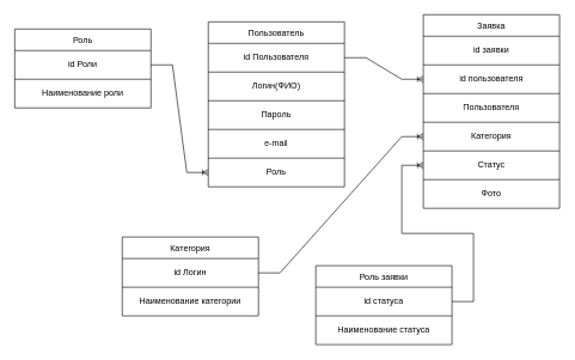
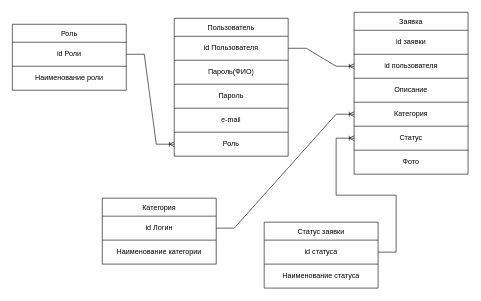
  <mxCell id="0" />
  <mxCell id="1" parent="0" />
  <mxCell id="2" value="Пользователь" style="shape=table;startSize=30;container=1;collapsible=0;childLayout=tableLayout;" vertex="1" parent="1"><mxGeometry x="290" y="30" width="190" height="230" as="geometry" /></mxCell>
  <mxCell id="3" value="" style="shape=tableRow;horizontal=0;startSize=0;swimlaneHead=0;swimlaneBody=0;strokeColor=inherit;top=0;left=0;bottom=0;right=0;collapsible=0;dropTarget=0;fillColor=none;points=[[0,0.5],[1,0.5]];portConstraint=eastwest;" vertex="1" parent="2"><mxGeometry y="30" width="190" height="40" as="geometry" /></mxCell>
  <mxCell id="4" value="id Пользователя" style="shape=partialRectangle;html=1;whiteSpace=wrap;connectable=0;strokeColor=inherit;overflow=hidden;fillColor=none;top=0;left=0;bottom=0;right=0;pointerEvents=1;" vertex="1" parent="3"><mxGeometry width="190" height="40" as="geometry"><mxRectangle width="190" height="40" as="alternateBounds" /></mxGeometry></mxCell>
  <mxCell id="5" value="" style="shape=tableRow;horizontal=0;startSize=0;swimlaneHead=0;swimlaneBody=0;strokeColor=inherit;top=0;left=0;bottom=0;right=0;collapsible=0;dropTarget=0;fillColor=none;points=[[0,0.5],[1,0.5]];portConstraint=eastwest;" vertex="1" parent="2"><mxGeometry y="70" width="190" height="40" as="geometry" /></mxCell>
- <mxCell id="6" value="Логин(ФИО)" style="shape=partialRectangle;html=1;whiteSpace=wrap;connectable=0;strokeColor=inherit;overflow=hidden;fillColor=none;top=0;left=0;bottom=0;right=0;pointerEvents=1;" vertex="1" parent="5"><mxGeometry width="190" height="40" as="geometry"><mxRectangle width="190" height="40" as="alternateBounds" /></mxGeometry></mxCell>
+ <mxCell id="6" value="Пароль(ФИО)" style="shape=partialRectangle;html=1;whiteSpace=wrap;connectable=0;strokeColor=inherit;overflow=hidden;fillColor=none;top=0;left=0;bottom=0;right=0;pointerEvents=1;" vertex="1" parent="5"><mxGeometry width="190" height="40" as="geometry"><mxRectangle width="190" height="40" as="alternateBounds" /></mxGeometry></mxCell>
  <mxCell id="7" value="" style="shape=tableRow;horizontal=0;startSize=0;swimlaneHead=0;swimlaneBody=0;strokeColor=inherit;top=0;left=0;bottom=0;right=0;collapsible=0;dropTarget=0;fillColor=none;points=[[0,0.5],[1,0.5]];portConstraint=eastwest;" vertex="1" parent="2"><mxGeometry y="110" width="190" height="40" as="geometry" /></mxCell>
  <mxCell id="8" value="Пароль" style="shape=partialRectangle;html=1;whiteSpace=wrap;connectable=0;strokeColor=inherit;overflow=hidden;fillColor=none;top=0;left=0;bottom=0;right=0;pointerEvents=1;" vertex="1" parent="7"><mxGeometry width="190" height="40" as="geometry"><mxRectangle width="190" height="40" as="alternateBounds" /></mxGeometry></mxCell>
  <mxCell id="9" value="" style="shape=tableRow;horizontal=0;startSize=0;swimlaneHead=0;swimlaneBody=0;strokeColor=inherit;top=0;left=0;bottom=0;right=0;collapsible=0;dropTarget=0;fillColor=none;points=[[0,0.5],[1,0.5]];portConstraint=eastwest;" vertex="1" parent="2"><mxGeometry y="150" width="190" height="40" as="geometry" /></mxCell>
  <mxCell id="10" value="e-mail" style="shape=partialRectangle;html=1;whiteSpace=wrap;connectable=0;strokeColor=inherit;overflow=hidden;fillColor=none;top=0;left=0;bottom=0;right=0;pointerEvents=1;" vertex="1" parent="9"><mxGeometry width="190" height="40" as="geometry"><mxRectangle width="190" height="40" as="alternateBounds" /></mxGeometry></mxCell>
  <mxCell id="11" value="" style="shape=tableRow;horizontal=0;startSize=0;swimlaneHead=0;swimlaneBody=0;strokeColor=inherit;top=0;left=0;bottom=0;right=0;collapsible=0;dropTarget=0;fillColor=none;points=[[0,0.5],[1,0.5]];portConstraint=eastwest;" vertex="1" parent="2"><mxGeometry y="190" width="190" height="40" as="geometry" /></mxCell>
  <mxCell id="12" value="Роль" style="shape=partialRectangle;html=1;whiteSpace=wrap;connectable=0;strokeColor=inherit;overflow=hidden;fillColor=none;top=0;left=0;bottom=0;right=0;pointerEvents=1;" vertex="1" parent="11"><mxGeometry width="190" height="40" as="geometry"><mxRectangle width="190" height="40" as="alternateBounds" /></mxGeometry></mxCell>
  <mxCell id="13" value="Роль" style="shape=table;startSize=30;container=1;collapsible=0;childLayout=tableLayout;" vertex="1" parent="1"><mxGeometry x="20" y="40" width="190" height="110" as="geometry" /></mxCell>
  <mxCell id="14" value="" style="shape=tableRow;horizontal=0;startSize=0;swimlaneHead=0;swimlaneBody=0;strokeColor=inherit;top=0;left=0;bottom=0;right=0;collapsible=0;dropTarget=0;fillColor=none;points=[[0,0.5],[1,0.5]];portConstraint=eastwest;" vertex="1" parent="13"><mxGeometry y="30" width="190" height="40" as="geometry" /></mxCell>
  <mxCell id="15" value="id Роли" style="shape=partialRectangle;html=1;whiteSpace=wrap;connectable=0;strokeColor=inherit;overflow=hidden;fillColor=none;top=0;left=0;bottom=0;right=0;pointerEvents=1;" vertex="1" parent="14"><mxGeometry width="190" height="40" as="geometry"><mxRectangle width="190" height="40" as="alternateBounds" /></mxGeometry></mxCell>
  <mxCell id="16" value="" style="shape=tableRow;horizontal=0;startSize=0;swimlaneHead=0;swimlaneBody=0;strokeColor=inherit;top=0;left=0;bottom=0;right=0;collapsible=0;dropTarget=0;fillColor=none;points=[[0,0.5],[1,0.5]];portConstraint=eastwest;" vertex="1" parent="13"><mxGeometry y="70" width="190" height="40" as="geometry" /></mxCell>
  <mxCell id="17" value="Наименование роли" style="shape=partialRectangle;html=1;whiteSpace=wrap;connectable=0;strokeColor=inherit;overflow=hidden;fillColor=none;top=0;left=0;bottom=0;right=0;pointerEvents=1;" vertex="1" parent="16"><mxGeometry width="190" height="40" as="geometry"><mxRectangle width="190" height="40" as="alternateBounds" /></mxGeometry></mxCell>
  <mxCell id="18" value="Категория" style="shape=table;startSize=30;container=1;collapsible=0;childLayout=tableLayout;" vertex="1" parent="1"><mxGeometry x="170" y="330" width="190" height="110" as="geometry" /></mxCell>
  <mxCell id="19" value="" style="shape=tableRow;horizontal=0;startSize=0;swimlaneHead=0;swimlaneBody=0;strokeColor=inherit;top=0;left=0;bottom=0;right=0;collapsible=0;dropTarget=0;fillColor=none;points=[[0,0.5],[1,0.5]];portConstraint=eastwest;" vertex="1" parent="18"><mxGeometry y="30" width="190" height="40" as="geometry" /></mxCell>
  <mxCell id="20" value="id Логин" style="shape=partialRectangle;html=1;whiteSpace=wrap;connectable=0;strokeColor=inherit;overflow=hidden;fillColor=none;top=0;left=0;bottom=0;right=0;pointerEvents=1;" vertex="1" parent="19"><mxGeometry width="190" height="40" as="geometry"><mxRectangle width="190" height="40" as="alternateBounds" /></mxGeometry></mxCell>
  <mxCell id="21" value="" style="shape=tableRow;horizontal=0;startSize=0;swimlaneHead=0;swimlaneBody=0;strokeColor=inherit;top=0;left=0;bottom=0;right=0;collapsible=0;dropTarget=0;fillColor=none;points=[[0,0.5],[1,0.5]];portConstraint=eastwest;" vertex="1" parent="18"><mxGeometry y="70" width="190" height="40" as="geometry" /></mxCell>
  <mxCell id="22" value="Наименование категории" style="shape=partialRectangle;html=1;whiteSpace=wrap;connectable=0;strokeColor=inherit;overflow=hidden;fillColor=none;top=0;left=0;bottom=0;right=0;pointerEvents=1;" vertex="1" parent="21"><mxGeometry width="190" height="40" as="geometry"><mxRectangle width="190" height="40" as="alternateBounds" /></mxGeometry></mxCell>
  <mxCell id="23" value="Заявка" style="shape=table;startSize=30;container=1;collapsible=0;childLayout=tableLayout;" vertex="1" parent="1"><mxGeometry x="590" y="20" width="190" height="270" as="geometry" /></mxCell>
  <mxCell id="24" value="" style="shape=tableRow;horizontal=0;startSize=0;swimlaneHead=0;swimlaneBody=0;strokeColor=inherit;top=0;left=0;bottom=0;right=0;collapsible=0;dropTarget=0;fillColor=none;points=[[0,0.5],[1,0.5]];portConstraint=eastwest;" vertex="1" parent="23"><mxGeometry y="30" width="190" height="40" as="geometry" /></mxCell>
  <mxCell id="25" value="id заявки" style="shape=partialRectangle;html=1;whiteSpace=wrap;connectable=0;strokeColor=inherit;overflow=hidden;fillColor=none;top=0;left=0;bottom=0;right=0;pointerEvents=1;" vertex="1" parent="24"><mxGeometry width="190" height="40" as="geometry"><mxRectangle width="190" height="40" as="alternateBounds" /></mxGeometry></mxCell>
  <mxCell id="26" value="" style="shape=tableRow;horizontal=0;startSize=0;swimlaneHead=0;swimlaneBody=0;strokeColor=inherit;top=0;left=0;bottom=0;right=0;collapsible=0;dropTarget=0;fillColor=none;points=[[0,0.5],[1,0.5]];portConstraint=eastwest;" vertex="1" parent="23"><mxGeometry y="70" width="190" height="40" as="geometry" /></mxCell>
  <mxCell id="27" value="id пользователя" style="shape=partialRectangle;html=1;whiteSpace=wrap;connectable=0;strokeColor=inherit;overflow=hidden;fillColor=none;top=0;left=0;bottom=0;right=0;pointerEvents=1;" vertex="1" parent="26"><mxGeometry width="190" height="40" as="geometry"><mxRectangle width="190" height="40" as="alternateBounds" /></mxGeometry></mxCell>
  <mxCell id="28" value="" style="shape=tableRow;horizontal=0;startSize=0;swimlaneHead=0;swimlaneBody=0;strokeColor=inherit;top=0;left=0;bottom=0;right=0;collapsible=0;dropTarget=0;fillColor=none;points=[[0,0.5],[1,0.5]];portConstraint=eastwest;" vertex="1" parent="23"><mxGeometry y="110" width="190" height="40" as="geometry" /></mxCell>
- <mxCell id="29" value="Пользователя" style="shape=partialRectangle;html=1;whiteSpace=wrap;connectable=0;strokeColor=inherit;overflow=hidden;fillColor=none;top=0;left=0;bottom=0;right=0;pointerEvents=1;" vertex="1" parent="28"><mxGeometry width="190" height="40" as="geometry"><mxRectangle width="190" height="40" as="alternateBounds" /></mxGeometry></mxCell>
+ <mxCell id="29" value="Описание" style="shape=partialRectangle;html=1;whiteSpace=wrap;connectable=0;strokeColor=inherit;overflow=hidden;fillColor=none;top=0;left=0;bottom=0;right=0;pointerEvents=1;" vertex="1" parent="28"><mxGeometry width="190" height="40" as="geometry"><mxRectangle width="190" height="40" as="alternateBounds" /></mxGeometry></mxCell>
  <mxCell id="30" value="" style="shape=tableRow;horizontal=0;startSize=0;swimlaneHead=0;swimlaneBody=0;strokeColor=inherit;top=0;left=0;bottom=0;right=0;collapsible=0;dropTarget=0;fillColor=none;points=[[0,0.5],[1,0.5]];portConstraint=eastwest;" vertex="1" parent="23"><mxGeometry y="150" width="190" height="40" as="geometry" /></mxCell>
  <mxCell id="31" value="Категория" style="shape=partialRectangle;html=1;whiteSpace=wrap;connectable=0;strokeColor=inherit;overflow=hidden;fillColor=none;top=0;left=0;bottom=0;right=0;pointerEvents=1;" vertex="1" parent="30"><mxGeometry width="190" height="40" as="geometry"><mxRectangle width="190" height="40" as="alternateBounds" /></mxGeometry></mxCell>
  <mxCell id="32" value="" style="shape=tableRow;horizontal=0;startSize=0;swimlaneHead=0;swimlaneBody=0;strokeColor=inherit;top=0;left=0;bottom=0;right=0;collapsible=0;dropTarget=0;fillColor=none;points=[[0,0.5],[1,0.5]];portConstraint=eastwest;" vertex="1" parent="23"><mxGeometry y="190" width="190" height="40" as="geometry" /></mxCell>
  <mxCell id="33" value="Статус" style="shape=partialRectangle;html=1;whiteSpace=wrap;connectable=0;strokeColor=inherit;overflow=hidden;fillColor=none;top=0;left=0;bottom=0;right=0;pointerEvents=1;" vertex="1" parent="32"><mxGeometry width="190" height="40" as="geometry"><mxRectangle width="190" height="40" as="alternateBounds" /></mxGeometry></mxCell>
  <mxCell id="34" value="" style="shape=tableRow;horizontal=0;startSize=0;swimlaneHead=0;swimlaneBody=0;strokeColor=inherit;top=0;left=0;bottom=0;right=0;collapsible=0;dropTarget=0;fillColor=none;points=[[0,0.5],[1,0.5]];portConstraint=eastwest;" vertex="1" parent="23"><mxGeometry y="230" width="190" height="40" as="geometry" /></mxCell>
  <mxCell id="35" value="Фото" style="shape=partialRectangle;html=1;whiteSpace=wrap;connectable=0;strokeColor=inherit;overflow=hidden;fillColor=none;top=0;left=0;bottom=0;right=0;pointerEvents=1;" vertex="1" parent="34"><mxGeometry width="190" height="40" as="geometry"><mxRectangle width="190" height="40" as="alternateBounds" /></mxGeometry></mxCell>
- <mxCell id="36" value="Роль заявки" style="shape=table;startSize=30;container=1;collapsible=0;childLayout=tableLayout;" vertex="1" parent="1"><mxGeometry x="440" y="370" width="190" height="110" as="geometry" /></mxCell>
+ <mxCell id="36" value="Статус заявки" style="shape=table;startSize=30;container=1;collapsible=0;childLayout=tableLayout;" vertex="1" parent="1"><mxGeometry x="440" y="370" width="190" height="110" as="geometry" /></mxCell>
  <mxCell id="37" value="" style="shape=tableRow;horizontal=0;startSize=0;swimlaneHead=0;swimlaneBody=0;strokeColor=inherit;top=0;left=0;bottom=0;right=0;collapsible=0;dropTarget=0;fillColor=none;points=[[0,0.5],[1,0.5]];portConstraint=eastwest;" vertex="1" parent="36"><mxGeometry y="30" width="190" height="40" as="geometry" /></mxCell>
  <mxCell id="38" value="id статуса" style="shape=partialRectangle;html=1;whiteSpace=wrap;connectable=0;strokeColor=inherit;overflow=hidden;fillColor=none;top=0;left=0;bottom=0;right=0;pointerEvents=1;" vertex="1" parent="37"><mxGeometry width="190" height="40" as="geometry"><mxRectangle width="190" height="40" as="alternateBounds" /></mxGeometry></mxCell>
  <mxCell id="39" value="" style="shape=tableRow;horizontal=0;startSize=0;swimlaneHead=0;swimlaneBody=0;strokeColor=inherit;top=0;left=0;bottom=0;right=0;collapsible=0;dropTarget=0;fillColor=none;points=[[0,0.5],[1,0.5]];portConstraint=eastwest;" vertex="1" parent="36"><mxGeometry y="70" width="190" height="40" as="geometry" /></mxCell>
  <mxCell id="40" value="Наименование статуса" style="shape=partialRectangle;html=1;whiteSpace=wrap;connectable=0;strokeColor=inherit;overflow=hidden;fillColor=none;top=0;left=0;bottom=0;right=0;pointerEvents=1;" vertex="1" parent="39"><mxGeometry width="190" height="40" as="geometry"><mxRectangle width="190" height="40" as="alternateBounds" /></mxGeometry></mxCell>
  <mxCell id="41" value="" style="edgeStyle=entityRelationEdgeStyle;fontSize=12;html=1;endArrow=ERoneToMany;rounded=0;exitX=1;exitY=0.5;exitDx=0;exitDy=0;entryX=0;entryY=0.5;entryDx=0;entryDy=0;" edge="1" parent="1" source="14" target="11"><mxGeometry width="100" height="100" relative="1" as="geometry"><mxPoint x="590" y="190" as="sourcePoint" /><mxPoint x="690" y="90" as="targetPoint" /></mxGeometry></mxCell>
  <mxCell id="42" value="" style="edgeStyle=entityRelationEdgeStyle;fontSize=12;html=1;endArrow=ERoneToMany;rounded=0;exitX=1;exitY=0.5;exitDx=0;exitDy=0;" edge="1" parent="1" source="37"><mxGeometry width="100" height="100" relative="1" as="geometry"><mxPoint x="660" y="420" as="sourcePoint" /><mxPoint x="590" y="230" as="targetPoint" /></mxGeometry></mxCell>
  <mxCell id="43" value="" style="edgeStyle=entityRelationEdgeStyle;fontSize=12;html=1;endArrow=ERoneToMany;rounded=0;exitX=1;exitY=0.5;exitDx=0;exitDy=0;entryX=0;entryY=0.5;entryDx=0;entryDy=0;" edge="1" parent="1" source="3" target="26"><mxGeometry width="100" height="100" relative="1" as="geometry"><mxPoint x="394" y="390" as="sourcePoint" /><mxPoint x="494" y="290" as="targetPoint" /></mxGeometry></mxCell>
  <mxCell id="44" value="" style="edgeStyle=entityRelationEdgeStyle;fontSize=12;html=1;endArrow=ERoneToMany;rounded=0;entryX=0;entryY=0.5;entryDx=0;entryDy=0;exitX=1;exitY=0.5;exitDx=0;exitDy=0;" edge="1" parent="1" source="19" target="30"><mxGeometry width="100" height="100" relative="1" as="geometry"><mxPoint x="330" y="410" as="sourcePoint" /><mxPoint x="430" y="310" as="targetPoint" /></mxGeometry></mxCell>
